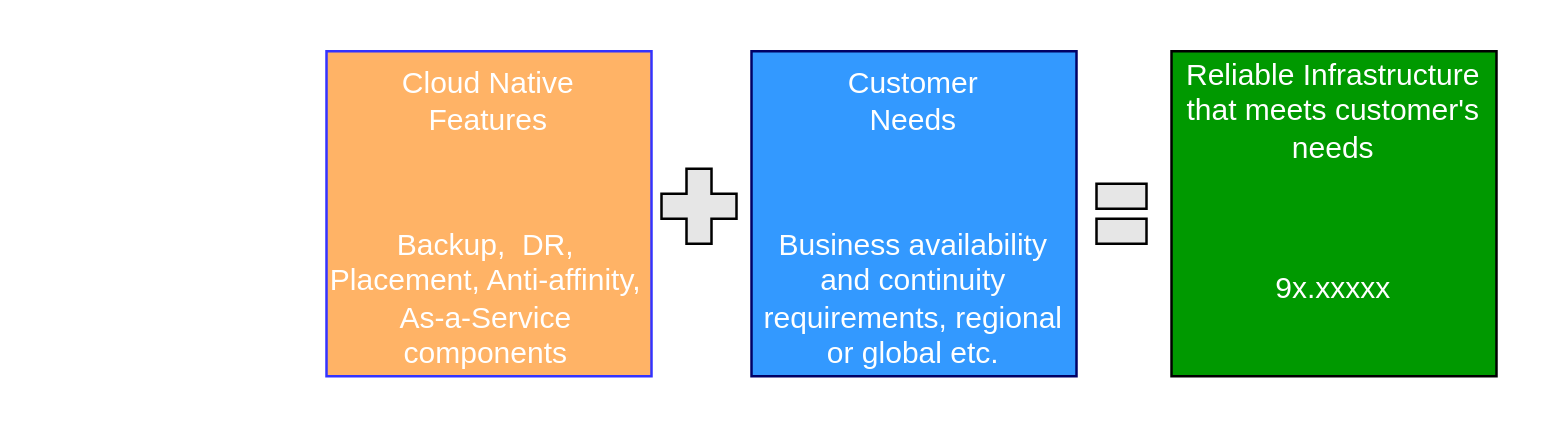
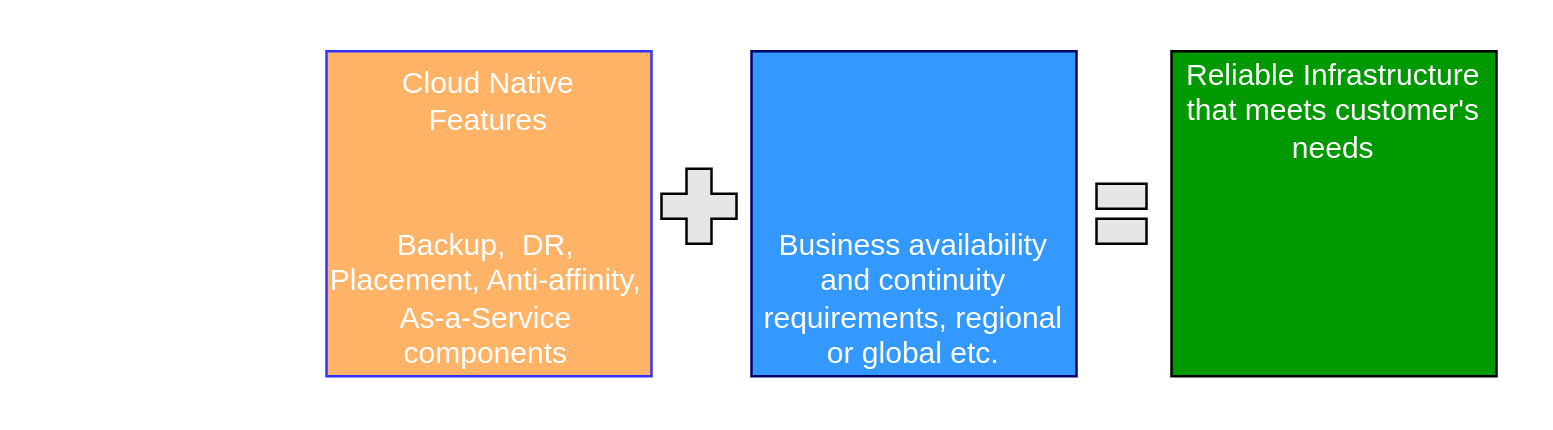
  <mxCell id="0" />
  <mxCell id="1" parent="0" />
  <mxCell id="2" value="" style="group;fontColor=#FFFFFF;" parent="1" vertex="1" connectable="0"><mxGeometry x="20" y="20" width="579" height="130" as="geometry" /></mxCell>
  <mxCell id="3" value="" style="rounded=0;whiteSpace=wrap;html=1;strokeColor=none;" parent="2" vertex="1"><mxGeometry width="579" height="130" as="geometry" /></mxCell>
  <mxCell id="4" value="" style="whiteSpace=wrap;html=1;aspect=fixed;fillColor=#009900;" parent="2" vertex="1"><mxGeometry x="448" width="130" height="130" as="geometry" /></mxCell>
  <mxCell id="5" value="" style="whiteSpace=wrap;html=1;aspect=fixed;fillColor=#3399FF;strokeColor=#000066;" parent="2" vertex="1"><mxGeometry x="280" width="130" height="130" as="geometry" /></mxCell>
  <mxCell id="6" value="" style="whiteSpace=wrap;html=1;aspect=fixed;strokeColor=#3333FF;fillColor=#FFB366;fontColor=#ffffff;" parent="2" vertex="1"><mxGeometry x="110" width="130" height="130" as="geometry" /></mxCell>
  <mxCell id="7" value="" style="shape=cross;whiteSpace=wrap;html=1;size=0.333;fillColor=#E6E6E6;" parent="2" vertex="1"><mxGeometry x="244" y="47" width="30" height="30" as="geometry" /></mxCell>
  <mxCell id="8" value="" style="rounded=0;whiteSpace=wrap;html=1;fillColor=#E6E6E6;" parent="2" vertex="1"><mxGeometry x="418" y="53" width="20" height="10" as="geometry" /></mxCell>
  <mxCell id="9" value="" style="rounded=0;whiteSpace=wrap;html=1;fillColor=#E6E6E6;" parent="2" vertex="1"><mxGeometry x="418" y="67" width="20" height="10" as="geometry" /></mxCell>
  <mxCell id="10" value="Cloud Native Features" style="text;html=1;align=center;verticalAlign=middle;whiteSpace=wrap;rounded=0;strokeColor=none;fontColor=#FFFFFF;" parent="2" vertex="1"><mxGeometry x="130" y="5" width="90" height="30" as="geometry" /></mxCell>
- <mxCell id="11" value="Customer Needs" style="text;html=1;strokeColor=none;fillColor=none;align=center;verticalAlign=middle;whiteSpace=wrap;rounded=0;fontColor=#FFFFFF;" parent="2" vertex="1"><mxGeometry x="315" y="5" width="60" height="30" as="geometry" /></mxCell>
  <mxCell id="12" value="Reliable Infrastructure that meets customer's needs" style="text;html=1;strokeColor=none;fillColor=none;align=center;verticalAlign=middle;whiteSpace=wrap;rounded=0;fontColor=#FFFFFF;" parent="2" vertex="1"><mxGeometry x="453" y="9" width="120" height="30" as="geometry" /></mxCell>
  <mxCell id="13" value="Backup,&amp;nbsp; DR, Placement, Anti-affinity, As-a-Service components" style="text;html=1;strokeColor=none;fillColor=none;align=center;verticalAlign=middle;whiteSpace=wrap;rounded=0;fontColor=#FFFFFF;" parent="2" vertex="1"><mxGeometry x="109" y="84" width="130" height="30" as="geometry" /></mxCell>
  <mxCell id="14" value="Business availability and continuity requirements, regional or global etc." style="text;html=1;strokeColor=none;fillColor=none;align=center;verticalAlign=middle;whiteSpace=wrap;rounded=0;fontColor=#FFFFFF;" parent="2" vertex="1"><mxGeometry x="280" y="84" width="130" height="30" as="geometry" /></mxCell>
- <mxCell id="15" value="9x.xxxxx" style="text;html=1;strokeColor=none;fillColor=none;align=center;verticalAlign=middle;whiteSpace=wrap;rounded=0;fontColor=#FFFFFF;" parent="2" vertex="1"><mxGeometry x="483" y="80" width="60" height="30" as="geometry" /></mxCell>
